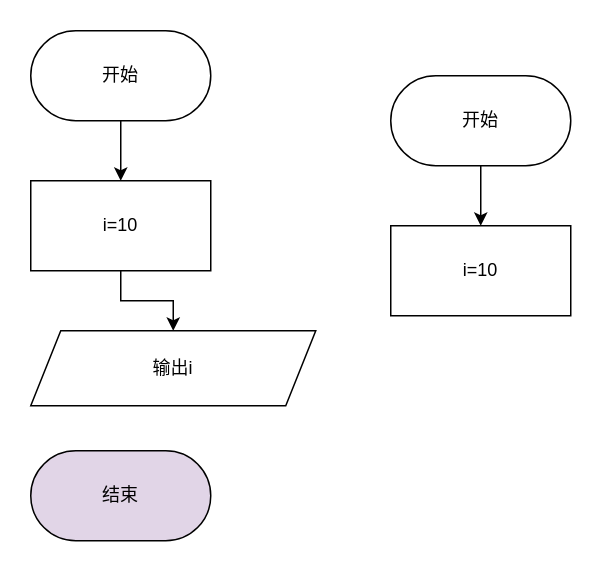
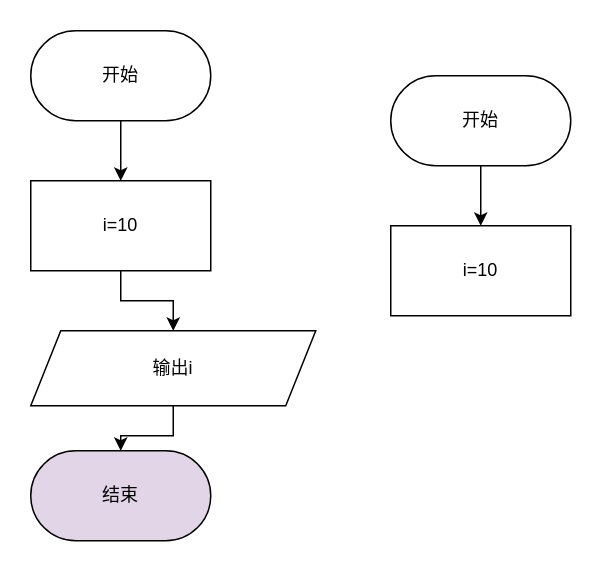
  <mxCell id="0" />
  <mxCell id="1" parent="0" />
+ <mxCell id="2" style="edgeStyle=orthogonalEdgeStyle;rounded=0;orthogonalLoop=1;jettySize=auto;html=1;exitX=0.5;exitY=1;exitDx=0;exitDy=0;entryX=0.5;entryY=0;entryDx=0;entryDy=0;" edge="1" parent="1" source="3" target="4"><mxGeometry relative="1" as="geometry" /></mxCell>
  <mxCell id="3" value="输出i" style="shape=parallelogram;perimeter=parallelogramPerimeter;whiteSpace=wrap;html=1;fixedSize=1;rounded=0;" vertex="1" parent="1"><mxGeometry x="20" y="220" width="190" height="50" as="geometry" /></mxCell>
  <mxCell id="4" value="结束" style="rounded=1;whiteSpace=wrap;html=1;arcSize=50;fillColor=#e1d5e7;" vertex="1" parent="1"><mxGeometry x="20" y="300" width="120" height="60" as="geometry" /></mxCell>
  <mxCell id="5" value="" style="group" vertex="1" connectable="0" parent="1"><mxGeometry x="20" y="20" width="120" height="160" as="geometry" /></mxCell>
  <mxCell id="6" value="开始" style="rounded=1;whiteSpace=wrap;html=1;arcSize=50;" vertex="1" parent="5"><mxGeometry width="120" height="60" as="geometry" /></mxCell>
  <mxCell id="7" value="i=10" style="rounded=0;whiteSpace=wrap;html=1;" vertex="1" parent="5"><mxGeometry y="100" width="120" height="60" as="geometry" /></mxCell>
  <mxCell id="8" style="edgeStyle=orthogonalEdgeStyle;rounded=0;orthogonalLoop=1;jettySize=auto;html=1;exitX=0.5;exitY=1;exitDx=0;exitDy=0;entryX=0.5;entryY=0;entryDx=0;entryDy=0;" edge="1" parent="5" source="6" target="7"><mxGeometry relative="1" as="geometry" /></mxCell>
  <mxCell id="9" value="" style="edgeStyle=orthogonalEdgeStyle;rounded=0;orthogonalLoop=1;jettySize=auto;html=1;" edge="1" parent="1" source="7" target="3"><mxGeometry relative="1" as="geometry" /></mxCell>
  <mxCell id="10" value="" style="group" vertex="1" connectable="0" parent="1"><mxGeometry x="260" y="50" width="120" height="160" as="geometry" /></mxCell>
  <mxCell id="11" value="开始" style="rounded=1;whiteSpace=wrap;html=1;arcSize=50;" vertex="1" parent="10"><mxGeometry width="120" height="60" as="geometry" /></mxCell>
  <mxCell id="12" value="i=10" style="rounded=0;whiteSpace=wrap;html=1;" vertex="1" parent="10"><mxGeometry y="100" width="120" height="60" as="geometry" /></mxCell>
  <mxCell id="13" style="edgeStyle=orthogonalEdgeStyle;rounded=0;orthogonalLoop=1;jettySize=auto;html=1;exitX=0.5;exitY=1;exitDx=0;exitDy=0;entryX=0.5;entryY=0;entryDx=0;entryDy=0;" edge="1" parent="10" source="11" target="12"><mxGeometry relative="1" as="geometry" /></mxCell>
